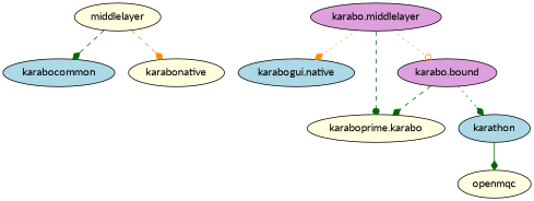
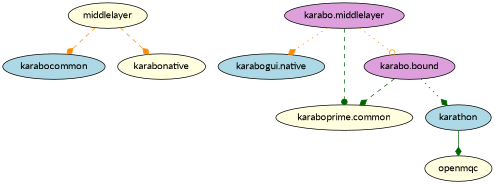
  digraph {
    fontname=Lato
    node [fillcolor=lightyellow fontname=Lato style=filled]
    edge [arrowhead=diamond color=darkorange fontname=Lato style=dashed]
    n1 [label=middlelayer]
    karabocommon [fillcolor=lightblue]
    karabonative
    "karabo.middlelayer" [fillcolor=plum]
    n5 [fillcolor=lightblue label="karabogui.native"]
-   "karaboprime.common" [label="karaboprime.karabo"]
+   "karaboprime.common"
    "karabo.bound" [fillcolor=plum]
    karathon [fillcolor=lightblue]
    openmqc
-   n1 -> karabocommon [color=darkgreen]
+   n1 -> karabocommon
    n1 -> karabonative
    "karabo.middlelayer" -> n5 [style=dotted]
    "karabo.middlelayer" -> "karaboprime.common" [arrowhead=dot color=darkgreen]
    "karabo.middlelayer" -> "karabo.bound" [arrowhead=odot style=dotted]
    "karabo.bound" -> "karaboprime.common" [color=darkgreen]
    "karabo.bound" -> karathon [color=darkgreen style=dotted]
    karathon -> openmqc [color=darkgreen style=solid]
  }
